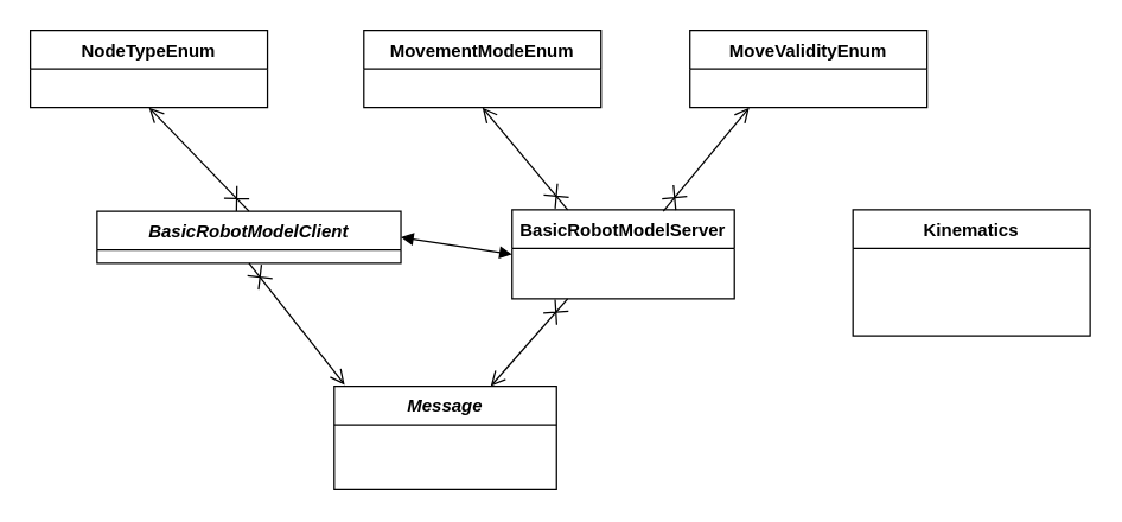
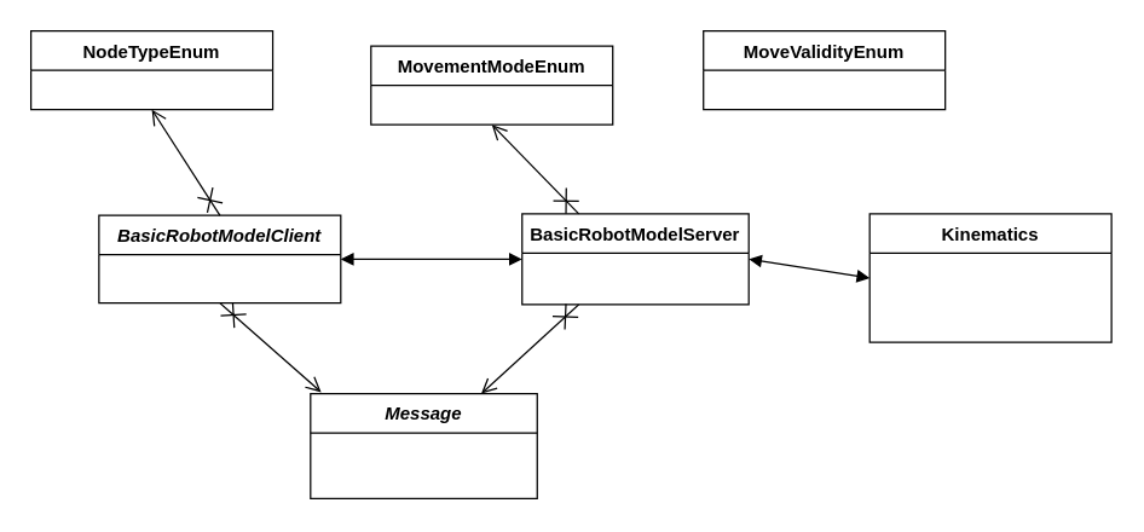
  <mxCell id="0" />
  <mxCell id="1" parent="0" />
- <mxCell id="2" value="BasicRobotModelClient" style="swimlane;fontStyle=3;align=center;verticalAlign=top;childLayout=stackLayout;horizontal=1;startSize=26;horizontalStack=0;resizeParent=1;resizeLast=0;collapsible=1;marginBottom=0;rounded=0;shadow=0;strokeWidth=1;" parent="1" vertex="1"><mxGeometry x="65" y="142" width="205" height="35" as="geometry"><mxRectangle x="230" y="140" width="160" height="26" as="alternateBounds" /></mxGeometry></mxCell>
+ <mxCell id="2" value="BasicRobotModelClient" style="swimlane;fontStyle=3;align=center;verticalAlign=top;childLayout=stackLayout;horizontal=1;startSize=26;horizontalStack=0;resizeParent=1;resizeLast=0;collapsible=1;marginBottom=0;rounded=0;shadow=0;strokeWidth=1;" parent="1" vertex="1"><mxGeometry x="65" y="142" width="160" height="58" as="geometry"><mxRectangle x="230" y="140" width="160" height="26" as="alternateBounds" /></mxGeometry></mxCell>
  <mxCell id="3" value="BasicRobotModelServer" style="swimlane;fontStyle=1;align=center;verticalAlign=top;childLayout=stackLayout;horizontal=1;startSize=26;horizontalStack=0;resizeParent=1;resizeLast=0;collapsible=1;marginBottom=0;rounded=0;shadow=0;strokeWidth=1;" parent="1" vertex="1"><mxGeometry x="345" y="141" width="150" height="60" as="geometry"><mxRectangle x="550" y="140" width="160" height="26" as="alternateBounds" /></mxGeometry></mxCell>
- <mxCell id="4" value="Message" style="swimlane;fontStyle=3;align=center;verticalAlign=top;childLayout=stackLayout;horizontal=1;startSize=26;horizontalStack=0;resizeParent=1;resizeLast=0;collapsible=1;marginBottom=0;rounded=0;shadow=0;strokeWidth=1;" vertex="1" parent="1"><mxGeometry x="225" y="260" width="150" height="69.5" as="geometry"><mxRectangle x="230" y="140" width="160" height="26" as="alternateBounds" /></mxGeometry></mxCell>
- <mxCell id="5" value="MovementModeEnum" style="swimlane;fontStyle=1;align=center;verticalAlign=top;childLayout=stackLayout;horizontal=1;startSize=26;horizontalStack=0;resizeParent=1;resizeParentMax=0;resizeLast=0;collapsible=1;marginBottom=0;strokeColor=#000000;" vertex="1" parent="1"><mxGeometry x="245" y="20" width="160" height="52" as="geometry" /></mxCell>
+ <mxCell id="4" value="Message" style="swimlane;fontStyle=3;align=center;verticalAlign=top;childLayout=stackLayout;horizontal=1;startSize=26;horizontalStack=0;resizeParent=1;resizeLast=0;collapsible=1;marginBottom=0;rounded=0;shadow=0;strokeWidth=1;" vertex="1" parent="1"><mxGeometry x="205" y="260" width="150" height="69.5" as="geometry"><mxRectangle x="230" y="140" width="160" height="26" as="alternateBounds" /></mxGeometry></mxCell>
+ <mxCell id="5" value="MovementModeEnum" style="swimlane;fontStyle=1;align=center;verticalAlign=top;childLayout=stackLayout;horizontal=1;startSize=26;horizontalStack=0;resizeParent=1;resizeParentMax=0;resizeLast=0;collapsible=1;marginBottom=0;strokeColor=#000000;" vertex="1" parent="1"><mxGeometry x="245" y="30" width="160" height="52" as="geometry" /></mxCell>
  <mxCell id="6" value="NodeTypeEnum" style="swimlane;fontStyle=1;align=center;verticalAlign=top;childLayout=stackLayout;horizontal=1;startSize=26;horizontalStack=0;resizeParent=1;resizeParentMax=0;resizeLast=0;collapsible=1;marginBottom=0;strokeColor=#000000;" vertex="1" parent="1"><mxGeometry x="20" y="20" width="160" height="52" as="geometry" /></mxCell>
  <mxCell id="7" value="MoveValidityEnum" style="swimlane;fontStyle=1;align=center;verticalAlign=top;childLayout=stackLayout;horizontal=1;startSize=26;horizontalStack=0;resizeParent=1;resizeParentMax=0;resizeLast=0;collapsible=1;marginBottom=0;strokeColor=#000000;" vertex="1" parent="1"><mxGeometry x="465" y="20" width="160" height="52" as="geometry" /></mxCell>
  <mxCell id="8" value="Kinematics" style="swimlane;fontStyle=1;align=center;verticalAlign=top;childLayout=stackLayout;horizontal=1;startSize=26;horizontalStack=0;resizeParent=1;resizeParentMax=0;resizeLast=0;collapsible=1;marginBottom=0;strokeColor=#000000;" vertex="1" parent="1"><mxGeometry x="575" y="141" width="160" height="85" as="geometry" /></mxCell>
  <mxCell id="9" value="" style="endArrow=open;startArrow=cross;endFill=0;startFill=0;endSize=8;startSize=10;html=1;exitX=0.5;exitY=1;exitDx=0;exitDy=0;entryX=0.047;entryY=-0.014;entryDx=0;entryDy=0;entryPerimeter=0;" edge="1" parent="1" source="2" target="4"><mxGeometry width="160" relative="1" as="geometry"><mxPoint x="85" y="250" as="sourcePoint" /><mxPoint x="245" y="250" as="targetPoint" /></mxGeometry></mxCell>
  <mxCell id="10" value="" style="endArrow=open;startArrow=cross;endFill=0;startFill=0;endSize=8;startSize=10;html=1;exitX=0.25;exitY=1;exitDx=0;exitDy=0;" edge="1" parent="1" source="3" target="4"><mxGeometry width="160" relative="1" as="geometry"><mxPoint x="305" y="240" as="sourcePoint" /><mxPoint x="465" y="240" as="targetPoint" /></mxGeometry></mxCell>
  <mxCell id="11" value="" style="endArrow=block;startArrow=block;endFill=1;startFill=1;html=1;exitX=1;exitY=0.5;exitDx=0;exitDy=0;entryX=0;entryY=0.5;entryDx=0;entryDy=0;" edge="1" parent="1" source="2" target="3"><mxGeometry width="160" relative="1" as="geometry"><mxPoint x="185" y="220" as="sourcePoint" /><mxPoint x="345" y="220" as="targetPoint" /></mxGeometry></mxCell>
+ <mxCell id="12" value="" style="endArrow=block;startArrow=block;endFill=1;startFill=1;html=1;exitX=1;exitY=0.5;exitDx=0;exitDy=0;entryX=0;entryY=0.5;entryDx=0;entryDy=0;" edge="1" parent="1" source="3" target="8"><mxGeometry width="160" relative="1" as="geometry"><mxPoint x="465" y="230" as="sourcePoint" /><mxPoint x="625" y="230" as="targetPoint" /></mxGeometry></mxCell>
  <mxCell id="13" value="" style="endArrow=open;startArrow=cross;endFill=0;startFill=0;endSize=8;startSize=10;html=1;exitX=0.5;exitY=0;exitDx=0;exitDy=0;entryX=0.5;entryY=1;entryDx=0;entryDy=0;" edge="1" parent="1" source="2" target="6"><mxGeometry width="160" relative="1" as="geometry"><mxPoint x="25" y="110" as="sourcePoint" /><mxPoint x="185" y="110" as="targetPoint" /></mxGeometry></mxCell>
  <mxCell id="14" value="" style="endArrow=open;startArrow=cross;endFill=0;startFill=0;endSize=8;startSize=10;html=1;exitX=0.25;exitY=0;exitDx=0;exitDy=0;entryX=0.5;entryY=1;entryDx=0;entryDy=0;" edge="1" parent="1" source="3" target="5"><mxGeometry width="160" relative="1" as="geometry"><mxPoint x="155" y="152" as="sourcePoint" /><mxPoint x="125" y="82" as="targetPoint" /></mxGeometry></mxCell>
- <mxCell id="15" value="" style="endArrow=open;startArrow=cross;endFill=0;startFill=0;endSize=8;startSize=10;html=1;exitX=0.68;exitY=0.017;exitDx=0;exitDy=0;entryX=0.25;entryY=1;entryDx=0;entryDy=0;exitPerimeter=0;" edge="1" parent="1" source="3" target="7"><mxGeometry width="160" relative="1" as="geometry"><mxPoint x="195" y="152" as="sourcePoint" /><mxPoint x="295" y="82" as="targetPoint" /><Array as="points" /></mxGeometry></mxCell>
